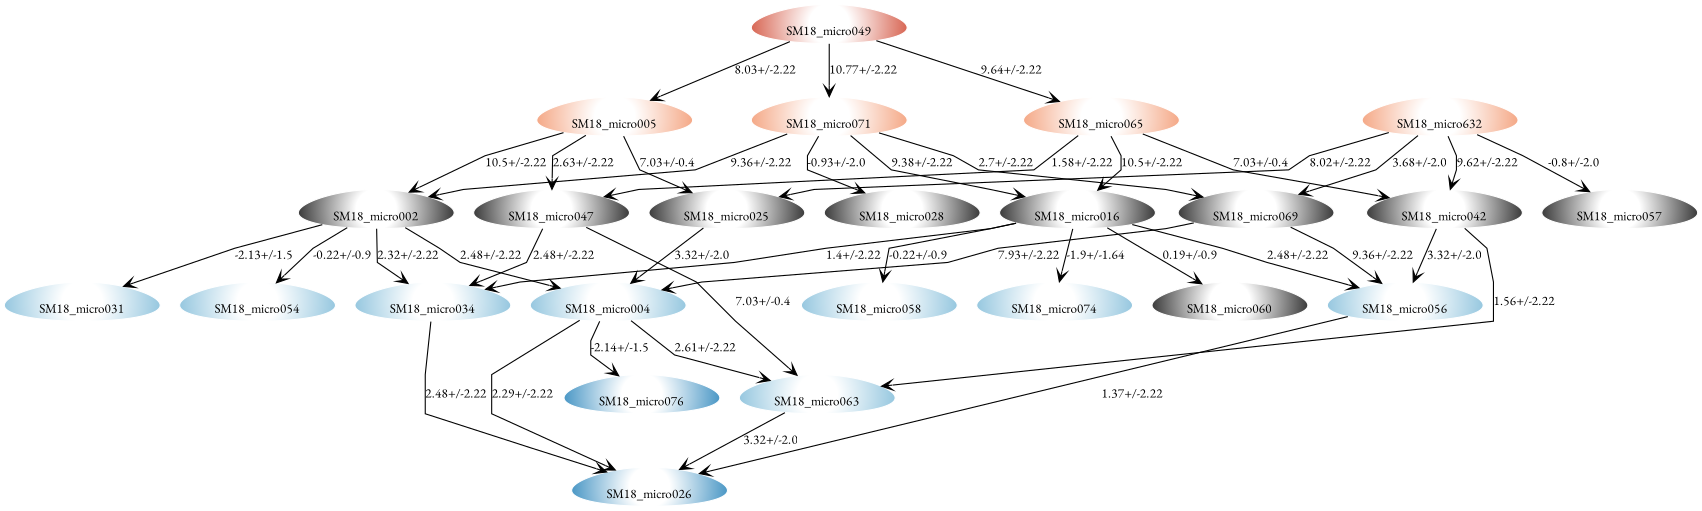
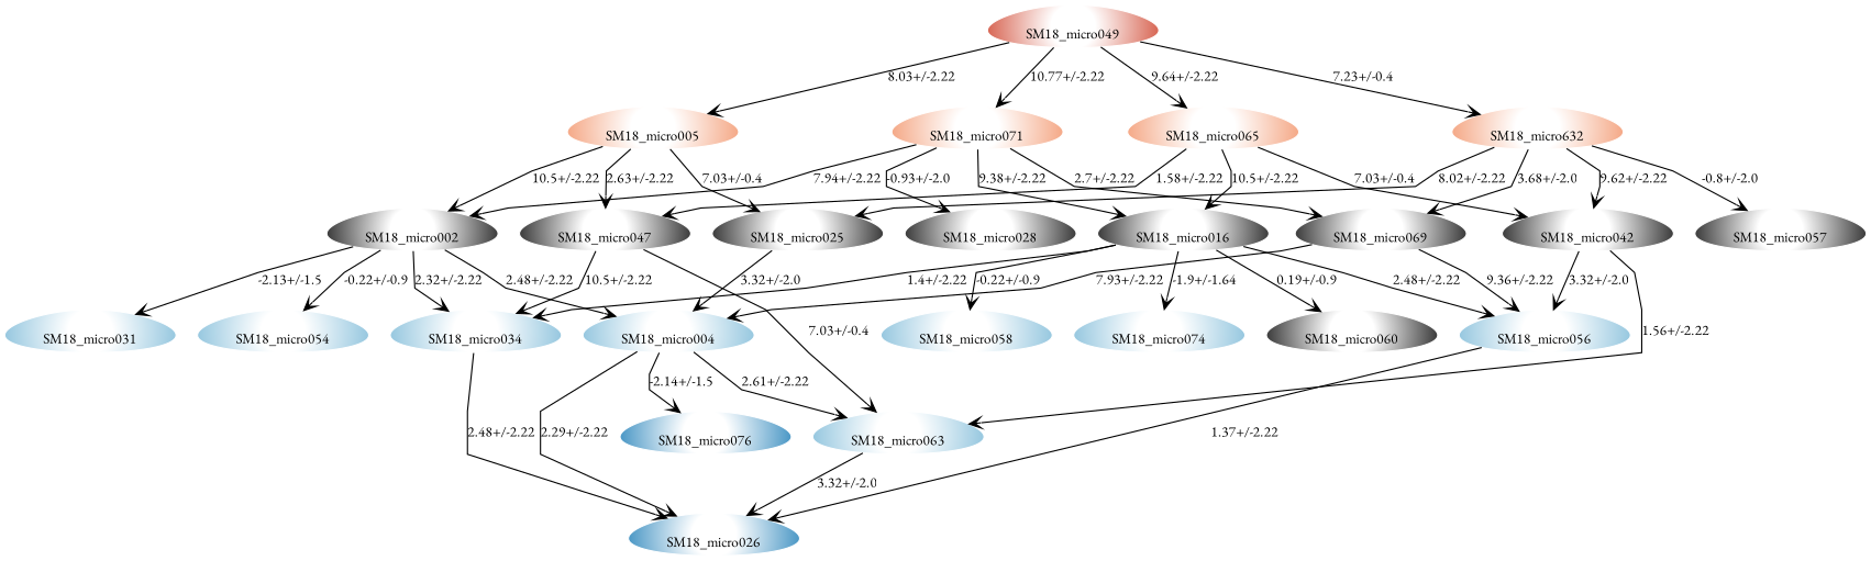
  strict digraph {
    fontname="EB Garamond"
    splines=polyline
    node [charge=0 color="#ffffff:#333333" fontcolor=black fontname="EB Garamond" fontsize=12 labelloc=b penwidth=1 shape=egg style=radial]
    edge [SEM=2.22 arrowhead=vee fontname="EB Garamond" fontsize=12 pKa=2.48 splines=polyline]
    SM18_micro002 [height=0.5 width=0.79843]
    SM18_micro025 [height=0.5 width=0.79843]
    SM18_micro069 [height=0.5 width=0.79843]
    SM18_micro016 [height=0.5 width=0.79843]
    SM18_micro028 [height=0.5 width=0.79843]
    SM18_micro047 [height=0.5 width=0.79843]
    SM18_micro042 [height=0.5 width=0.79843]
    SM18_micro057 [height=0.5 width=0.79843]
    SM18_micro060 [height=0.5 width=0.79843]
    SM18_micro004 [charge=1 color="#ffffff:#92c5de" height=0.5 width=0.79843]
    SM18_micro034 [charge=1 color="#ffffff:#92c5de" height=0.5 width=0.79843]
    SM18_micro056 [charge=1 color="#ffffff:#92c5de" height=0.5 width=0.79843]
    SM18_micro063 [charge=1 color="#ffffff:#92c5de" height=0.5 width=0.79843]
    SM18_micro031 [charge=1 color="#ffffff:#92c5de" height=0.5 width=0.79843]
    SM18_micro054 [charge=1 color="#ffffff:#92c5de" height=0.5 width=0.79843]
    SM18_micro058 [charge=1 color="#ffffff:#92c5de" height=0.5 width=0.79843]
    SM18_micro074 [charge=1 color="#ffffff:#92c5de" height=0.5 width=0.79843]
    SM18_micro005 [charge=-1 color="#ffffff:#f4a582" height=0.5 width=0.79843]
    SM18_micro071 [charge=-1 color="#ffffff:#f4a582" height=0.5 width=0.79843]
    SM18_micro065 [charge=-1 color="#ffffff:#f4a582" height=0.5 width=0.79843]
    n21 [charge=-1 color="#ffffff:#f4a582" height=0.5 label=SM18_micro632 width=0.79843]
    SM18_micro026 [charge=2 color="#ffffff:#4393c3" height=0.5 width=0.79843]
    SM18_micro076 [charge=2 color="#ffffff:#4393c3" height=0.5 width=0.79843]
    SM18_micro049 [charge=-2 color="#ffffff:#d6604d" height=0.5 width=0.79843]
    subgraph sub_1 {
      label="Neutral charge"
      SM18_micro002
      SM18_micro025
      SM18_micro069
      SM18_micro016
      SM18_micro028
      SM18_micro047
      SM18_micro042
      SM18_micro057
      SM18_micro060
    }
    subgraph sub_2 {
      label="+1 charge"
      SM18_micro004
      SM18_micro034
      SM18_micro056
      SM18_micro063
      SM18_micro031
      SM18_micro054
      SM18_micro058
      SM18_micro074
    }
    subgraph sub_3 {
      label="-1 charge"
      SM18_micro005
      SM18_micro071
      SM18_micro065
      n21
    }
    subgraph sub_4 {
      label="+2 charge"
      SM18_micro026
      SM18_micro076
    }
    subgraph sub_5 {
      label="-2 charge"
      SM18_micro049
    }
    SM18_micro002 -> SM18_micro004 [label="2.48+/-2.22"]
    SM18_micro002 -> SM18_micro034 [label="2.32+/-2.22" pKa=2.32]
    SM18_micro002 -> SM18_micro031 [SEM=1.5 label="-2.13+/-1.5" pKa=-2.13]
    SM18_micro002 -> SM18_micro054 [SEM=0.9 label="-0.22+/-0.9" pKa=-0.22]
    SM18_micro025 -> SM18_micro004 [SEM=2.0 label="3.32+/-2.0" pKa=3.32]
    SM18_micro069 -> SM18_micro004 [label="7.93+/-2.22" pKa=7.93]
    SM18_micro069 -> SM18_micro056 [label="9.36+/-2.22" pKa=9.36]
    SM18_micro016 -> SM18_micro060 [SEM=0.9 label="0.19+/-0.9" pKa=0.19]
    SM18_micro016 -> SM18_micro034 [label="1.4+/-2.22" pKa=1.4]
    SM18_micro016 -> SM18_micro056 [label="2.48+/-2.22"]
    SM18_micro016 -> SM18_micro058 [SEM=0.9 label="-0.22+/-0.9" pKa=-0.22]
    SM18_micro016 -> SM18_micro074 [SEM=1.64 label="-1.9+/-1.64" pKa=-1.9]
-   SM18_micro047 -> SM18_micro034 [label="2.48+/-2.22" pKa=10.5]
+   SM18_micro047 -> SM18_micro034 [label="10.5+/-2.22" pKa=10.5]
    SM18_micro047 -> SM18_micro063 [SEM=0.4 label="7.03+/-0.4" pKa=7.03]
    SM18_micro042 -> SM18_micro056 [SEM=2.0 label="3.32+/-2.0" pKa=3.32]
    SM18_micro042 -> SM18_micro063 [label="1.56+/-2.22" pKa=1.56]
    SM18_micro004 -> SM18_micro063 [label="2.61+/-2.22" pKa=2.61]
    SM18_micro004 -> SM18_micro026 [label="2.29+/-2.22" pKa=2.29]
    SM18_micro004 -> SM18_micro076 [SEM=1.5 label="-2.14+/-1.5" pKa=-2.14]
    SM18_micro034 -> SM18_micro026 [label="2.48+/-2.22"]
    SM18_micro056 -> SM18_micro026 [label="1.37+/-2.22" pKa=1.37]
    SM18_micro063 -> SM18_micro026 [SEM=2.0 label="3.32+/-2.0" pKa=3.32]
    SM18_micro005 -> SM18_micro002 [label="10.5+/-2.22" pKa=10.5]
    SM18_micro005 -> SM18_micro025 [SEM=0.4 label="7.03+/-0.4" pKa=7.03]
    SM18_micro005 -> SM18_micro047 [label="2.63+/-2.22" pKa=2.63]
-   SM18_micro071 -> SM18_micro002 [label="9.36+/-2.22" pKa=7.94]
+   SM18_micro071 -> SM18_micro002 [label="7.94+/-2.22" pKa=7.94]
    SM18_micro071 -> SM18_micro069 [label="2.7+/-2.22" pKa=2.7]
    SM18_micro071 -> SM18_micro016 [label="9.38+/-2.22" pKa=9.38]
    SM18_micro071 -> SM18_micro028 [SEM=2.0 label="-0.93+/-2.0" pKa=-0.93]
    SM18_micro065 -> SM18_micro016 [label="10.5+/-2.22" pKa=10.5]
    SM18_micro065 -> SM18_micro047 [label="1.58+/-2.22" pKa=1.58]
    SM18_micro065 -> SM18_micro042 [SEM=0.4 label="7.03+/-0.4" pKa=7.03]
    n21 -> SM18_micro025 [label="8.02+/-2.22" pKa=8.02]
    n21 -> SM18_micro069 [SEM=2.0 label="3.68+/-2.0" pKa=3.68]
    n21 -> SM18_micro042 [label="9.62+/-2.22" pKa=9.62]
    n21 -> SM18_micro057 [SEM=2.0 label="-0.8+/-2.0" pKa=-0.8]
    SM18_micro049 -> SM18_micro005 [label="8.03+/-2.22" pKa=8.03]
    SM18_micro049 -> SM18_micro071 [label="10.77+/-2.22" pKa=10.77]
    SM18_micro049 -> SM18_micro065 [label="9.64+/-2.22" pKa=9.64]
+   SM18_micro049 -> n21 [SEM=0.4 label="7.23+/-0.4" pKa=7.23]
  }
